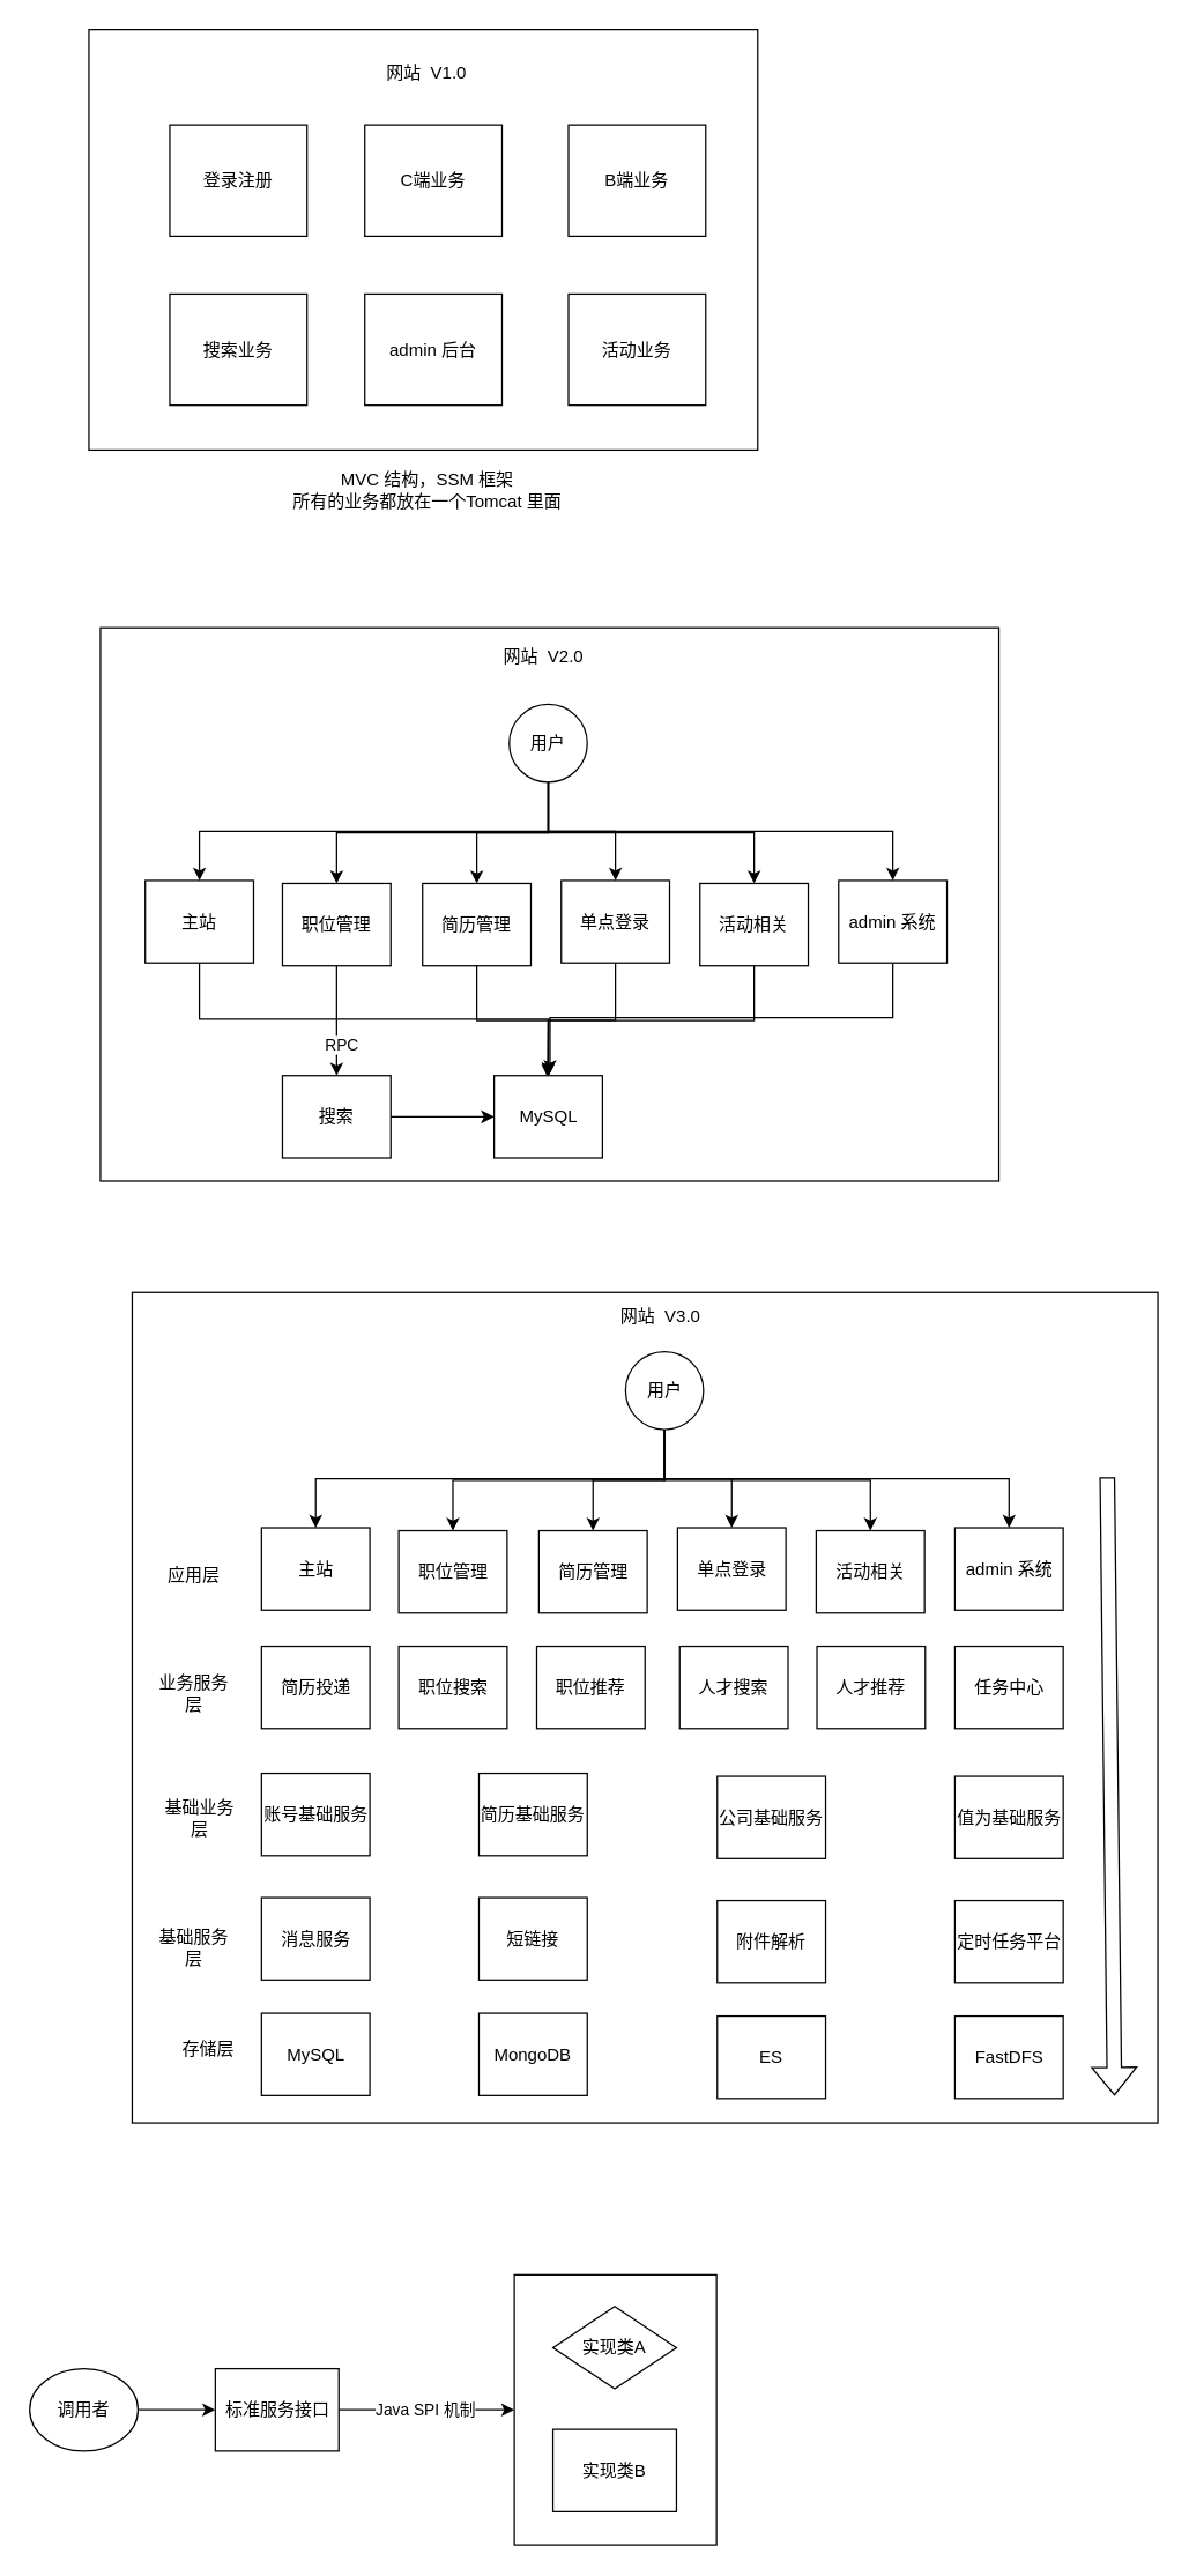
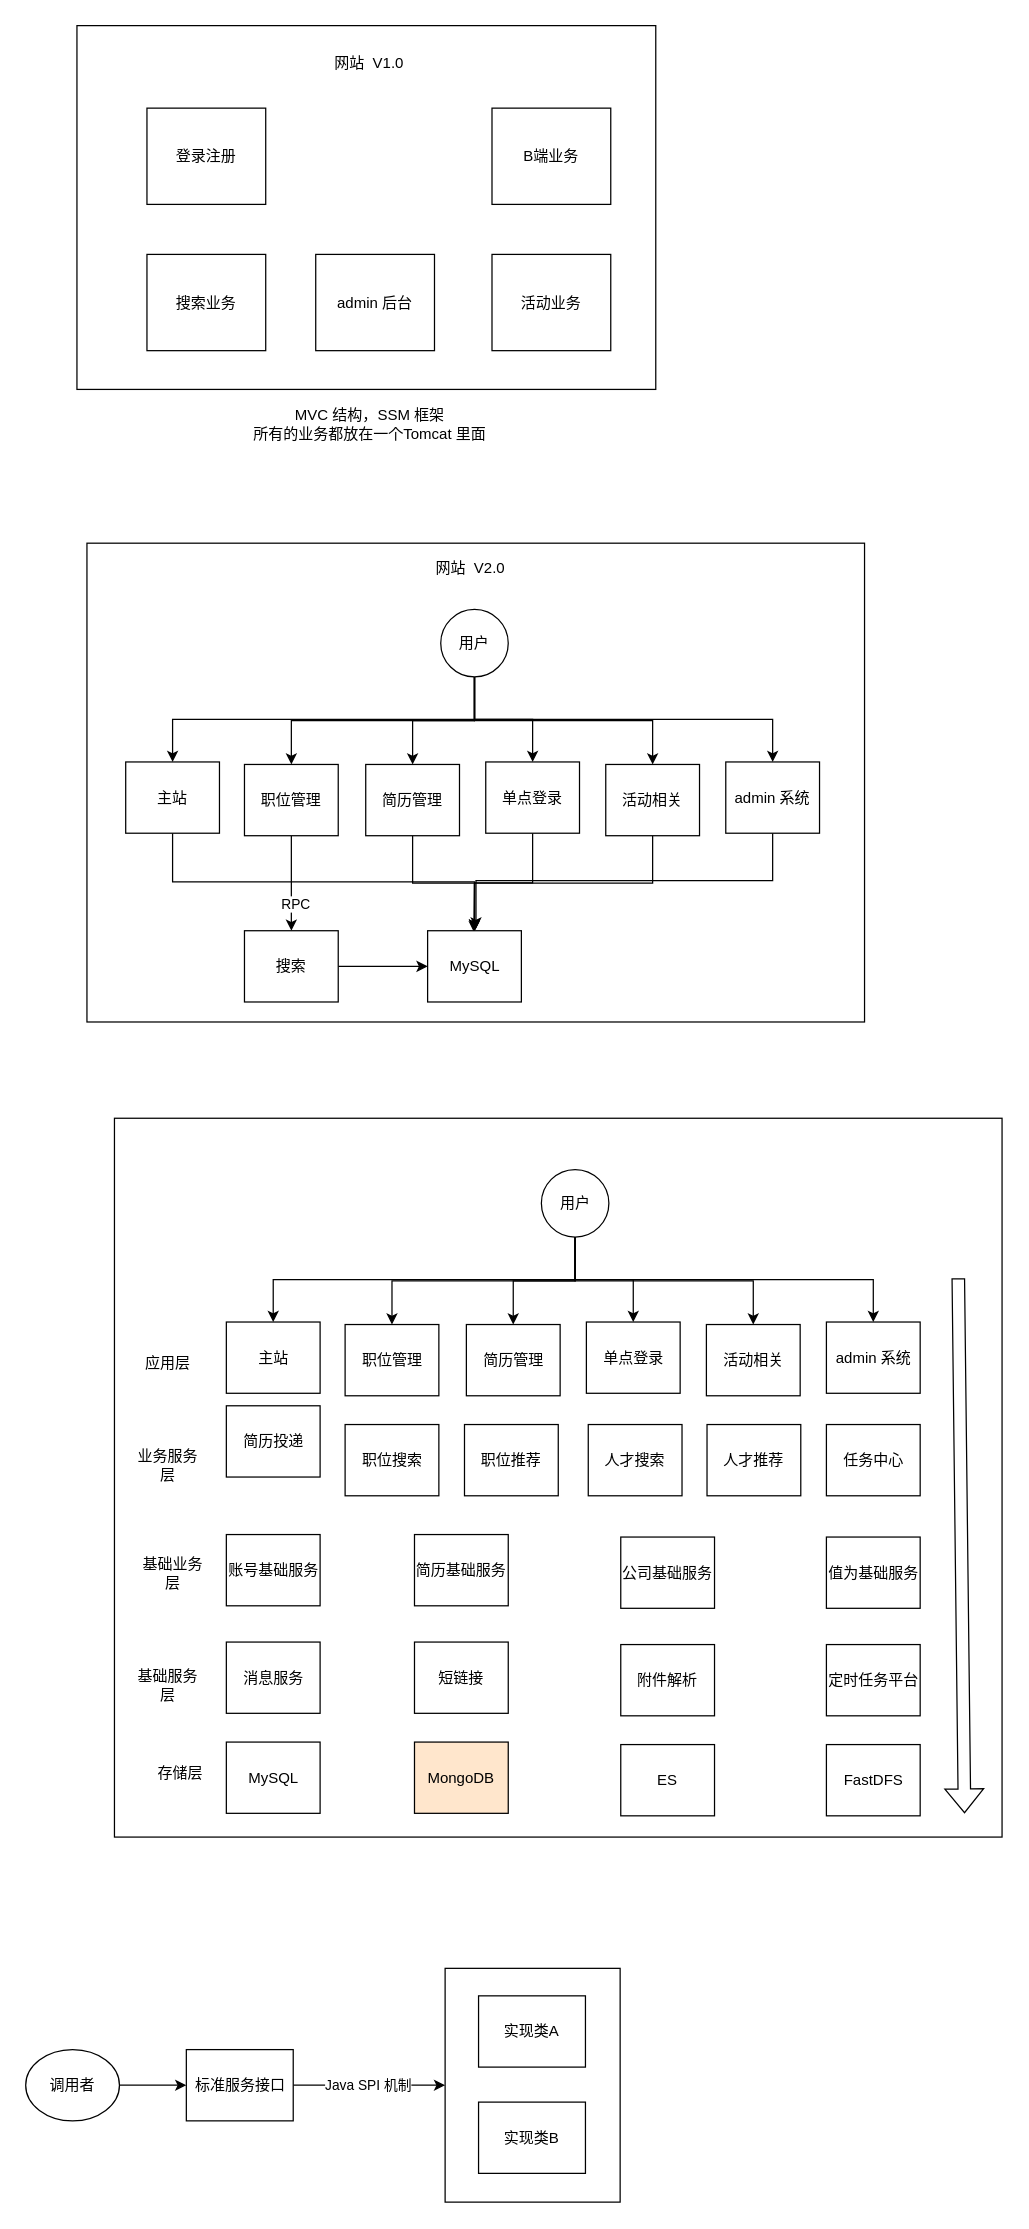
  <mxCell id="0" />
  <mxCell id="1" parent="0" />
  <mxCell id="2" value="" style="rounded=0;whiteSpace=wrap;html=1;" vertex="1" parent="1"><mxGeometry x="355.5" y="1574" width="140" height="187" as="geometry" /></mxCell>
  <mxCell id="3" value="" style="rounded=0;whiteSpace=wrap;html=1;" parent="1" vertex="1"><mxGeometry x="61" y="20" width="463" height="291" as="geometry" /></mxCell>
  <mxCell id="4" value="登录注册" style="rounded=0;whiteSpace=wrap;html=1;" parent="1" vertex="1"><mxGeometry x="117" y="86" width="95" height="77" as="geometry" /></mxCell>
- <mxCell id="5" value="C端业务" style="rounded=0;whiteSpace=wrap;html=1;" parent="1" vertex="1"><mxGeometry x="252" y="86" width="95" height="77" as="geometry" /></mxCell>
  <mxCell id="6" value="B端业务" style="rounded=0;whiteSpace=wrap;html=1;" parent="1" vertex="1"><mxGeometry x="393" y="86" width="95" height="77" as="geometry" /></mxCell>
  <mxCell id="7" value="搜索业务" style="rounded=0;whiteSpace=wrap;html=1;" parent="1" vertex="1"><mxGeometry x="117" y="203" width="95" height="77" as="geometry" /></mxCell>
  <mxCell id="8" value="admin 后台" style="rounded=0;whiteSpace=wrap;html=1;" parent="1" vertex="1"><mxGeometry x="252" y="203" width="95" height="77" as="geometry" /></mxCell>
  <mxCell id="9" value="活动业务" style="rounded=0;whiteSpace=wrap;html=1;" parent="1" vertex="1"><mxGeometry x="393" y="203" width="95" height="77" as="geometry" /></mxCell>
  <mxCell id="10" value="网站&amp;nbsp; V1.0" style="text;html=1;strokeColor=none;fillColor=none;align=center;verticalAlign=middle;whiteSpace=wrap;rounded=0;" parent="1" vertex="1"><mxGeometry x="265" y="35" width="60" height="30" as="geometry" /></mxCell>
  <mxCell id="11" value="MVC 结构，SSM 框架&lt;br&gt;所有的业务都放在一个Tomcat 里面" style="text;html=1;strokeColor=none;fillColor=none;align=center;verticalAlign=middle;whiteSpace=wrap;rounded=0;" parent="1" vertex="1"><mxGeometry x="166.5" y="317" width="257" height="44" as="geometry" /></mxCell>
  <mxCell id="12" value="" style="rounded=0;whiteSpace=wrap;html=1;" vertex="1" parent="1"><mxGeometry x="69" y="434" width="622" height="383" as="geometry" /></mxCell>
  <mxCell id="13" value="网站&amp;nbsp; V2.0" style="text;html=1;strokeColor=none;fillColor=none;align=center;verticalAlign=middle;whiteSpace=wrap;rounded=0;" vertex="1" parent="1"><mxGeometry x="346" y="439" width="60" height="30" as="geometry" /></mxCell>
  <mxCell id="14" style="edgeStyle=orthogonalEdgeStyle;rounded=0;orthogonalLoop=1;jettySize=auto;html=1;exitX=0.5;exitY=1;exitDx=0;exitDy=0;entryX=0.5;entryY=0;entryDx=0;entryDy=0;" edge="1" parent="1" source="20" target="22"><mxGeometry relative="1" as="geometry" /></mxCell>
  <mxCell id="15" style="edgeStyle=orthogonalEdgeStyle;rounded=0;orthogonalLoop=1;jettySize=auto;html=1;exitX=0.5;exitY=1;exitDx=0;exitDy=0;" edge="1" parent="1" source="20" target="24"><mxGeometry relative="1" as="geometry" /></mxCell>
  <mxCell id="16" style="edgeStyle=orthogonalEdgeStyle;rounded=0;orthogonalLoop=1;jettySize=auto;html=1;exitX=0.5;exitY=1;exitDx=0;exitDy=0;entryX=0.5;entryY=0;entryDx=0;entryDy=0;" edge="1" parent="1" source="20" target="26"><mxGeometry relative="1" as="geometry" /></mxCell>
  <mxCell id="17" style="edgeStyle=orthogonalEdgeStyle;rounded=0;orthogonalLoop=1;jettySize=auto;html=1;exitX=0.5;exitY=1;exitDx=0;exitDy=0;" edge="1" parent="1" source="20" target="28"><mxGeometry relative="1" as="geometry" /></mxCell>
  <mxCell id="18" style="edgeStyle=orthogonalEdgeStyle;rounded=0;orthogonalLoop=1;jettySize=auto;html=1;exitX=0.5;exitY=1;exitDx=0;exitDy=0;entryX=0.5;entryY=0;entryDx=0;entryDy=0;" edge="1" parent="1" source="20" target="30"><mxGeometry relative="1" as="geometry" /></mxCell>
  <mxCell id="19" style="edgeStyle=orthogonalEdgeStyle;rounded=0;orthogonalLoop=1;jettySize=auto;html=1;exitX=0.5;exitY=1;exitDx=0;exitDy=0;entryX=0.5;entryY=0;entryDx=0;entryDy=0;" edge="1" parent="1" source="20" target="32"><mxGeometry relative="1" as="geometry" /></mxCell>
  <mxCell id="20" value="用户" style="ellipse;whiteSpace=wrap;html=1;aspect=fixed;" vertex="1" parent="1"><mxGeometry x="352" y="487" width="54" height="54" as="geometry" /></mxCell>
  <mxCell id="21" style="edgeStyle=orthogonalEdgeStyle;rounded=0;orthogonalLoop=1;jettySize=auto;html=1;exitX=0.5;exitY=1;exitDx=0;exitDy=0;entryX=0.5;entryY=0;entryDx=0;entryDy=0;" edge="1" parent="1" source="22" target="35"><mxGeometry relative="1" as="geometry" /></mxCell>
  <mxCell id="22" value="主站" style="rounded=0;whiteSpace=wrap;html=1;" vertex="1" parent="1"><mxGeometry x="100" y="609" width="75" height="57" as="geometry" /></mxCell>
  <mxCell id="23" value="RPC" style="edgeStyle=orthogonalEdgeStyle;rounded=0;orthogonalLoop=1;jettySize=auto;html=1;exitX=0.5;exitY=1;exitDx=0;exitDy=0;" edge="1" parent="1" source="24" target="34"><mxGeometry x="0.447" y="3" relative="1" as="geometry"><mxPoint as="offset" /></mxGeometry></mxCell>
  <mxCell id="24" value="职位管理" style="rounded=0;whiteSpace=wrap;html=1;" vertex="1" parent="1"><mxGeometry x="195" y="611" width="75" height="57" as="geometry" /></mxCell>
  <mxCell id="25" style="edgeStyle=orthogonalEdgeStyle;rounded=0;orthogonalLoop=1;jettySize=auto;html=1;exitX=0.5;exitY=1;exitDx=0;exitDy=0;entryX=0.5;entryY=0;entryDx=0;entryDy=0;" edge="1" parent="1" source="26" target="35"><mxGeometry relative="1" as="geometry" /></mxCell>
  <mxCell id="26" value="简历管理" style="rounded=0;whiteSpace=wrap;html=1;" vertex="1" parent="1"><mxGeometry x="292" y="611" width="75" height="57" as="geometry" /></mxCell>
  <mxCell id="27" style="edgeStyle=orthogonalEdgeStyle;rounded=0;orthogonalLoop=1;jettySize=auto;html=1;exitX=0.5;exitY=1;exitDx=0;exitDy=0;" edge="1" parent="1" source="28"><mxGeometry relative="1" as="geometry"><mxPoint x="378.6" y="745.4" as="targetPoint" /></mxGeometry></mxCell>
  <mxCell id="28" value="单点登录" style="rounded=0;whiteSpace=wrap;html=1;" vertex="1" parent="1"><mxGeometry x="388" y="609" width="75" height="57" as="geometry" /></mxCell>
  <mxCell id="29" style="edgeStyle=orthogonalEdgeStyle;rounded=0;orthogonalLoop=1;jettySize=auto;html=1;exitX=0.5;exitY=1;exitDx=0;exitDy=0;entryX=0.5;entryY=0;entryDx=0;entryDy=0;" edge="1" parent="1" source="30" target="35"><mxGeometry relative="1" as="geometry" /></mxCell>
  <mxCell id="30" value="活动相关" style="rounded=0;whiteSpace=wrap;html=1;" vertex="1" parent="1"><mxGeometry x="484" y="611" width="75" height="57" as="geometry" /></mxCell>
  <mxCell id="31" style="edgeStyle=orthogonalEdgeStyle;rounded=0;orthogonalLoop=1;jettySize=auto;html=1;exitX=0.5;exitY=1;exitDx=0;exitDy=0;" edge="1" parent="1" source="32"><mxGeometry relative="1" as="geometry"><mxPoint x="380.2" y="742.2" as="targetPoint" /><Array as="points"><mxPoint x="618" y="704" /><mxPoint x="380" y="704" /></Array></mxGeometry></mxCell>
  <mxCell id="32" value="admin 系统" style="rounded=0;whiteSpace=wrap;html=1;" vertex="1" parent="1"><mxGeometry x="580" y="609" width="75" height="57" as="geometry" /></mxCell>
  <mxCell id="33" style="edgeStyle=orthogonalEdgeStyle;rounded=0;orthogonalLoop=1;jettySize=auto;html=1;exitX=1;exitY=0.5;exitDx=0;exitDy=0;" edge="1" parent="1" source="34" target="35"><mxGeometry relative="1" as="geometry" /></mxCell>
  <mxCell id="34" value="搜索" style="rounded=0;whiteSpace=wrap;html=1;" vertex="1" parent="1"><mxGeometry x="195" y="744" width="75" height="57" as="geometry" /></mxCell>
  <mxCell id="35" value="MySQL" style="rounded=0;whiteSpace=wrap;html=1;" vertex="1" parent="1"><mxGeometry x="341.5" y="744" width="75" height="57" as="geometry" /></mxCell>
  <mxCell id="36" value="" style="rounded=0;whiteSpace=wrap;html=1;" vertex="1" parent="1"><mxGeometry x="91" y="894" width="710" height="575" as="geometry" /></mxCell>
- <mxCell id="37" value="网站&amp;nbsp; V3.0" style="text;html=1;strokeColor=none;fillColor=none;align=center;verticalAlign=middle;whiteSpace=wrap;rounded=0;" vertex="1" parent="1"><mxGeometry x="426.5" y="896" width="60" height="30" as="geometry" /></mxCell>
  <mxCell id="38" style="edgeStyle=orthogonalEdgeStyle;rounded=0;orthogonalLoop=1;jettySize=auto;html=1;exitX=0.5;exitY=1;exitDx=0;exitDy=0;entryX=0.5;entryY=0;entryDx=0;entryDy=0;" edge="1" parent="1" source="44" target="45"><mxGeometry relative="1" as="geometry" /></mxCell>
  <mxCell id="39" style="edgeStyle=orthogonalEdgeStyle;rounded=0;orthogonalLoop=1;jettySize=auto;html=1;exitX=0.5;exitY=1;exitDx=0;exitDy=0;" edge="1" parent="1" source="44" target="46"><mxGeometry relative="1" as="geometry" /></mxCell>
  <mxCell id="40" style="edgeStyle=orthogonalEdgeStyle;rounded=0;orthogonalLoop=1;jettySize=auto;html=1;exitX=0.5;exitY=1;exitDx=0;exitDy=0;entryX=0.5;entryY=0;entryDx=0;entryDy=0;" edge="1" parent="1" source="44" target="47"><mxGeometry relative="1" as="geometry" /></mxCell>
  <mxCell id="41" style="edgeStyle=orthogonalEdgeStyle;rounded=0;orthogonalLoop=1;jettySize=auto;html=1;exitX=0.5;exitY=1;exitDx=0;exitDy=0;" edge="1" parent="1" source="44" target="48"><mxGeometry relative="1" as="geometry" /></mxCell>
  <mxCell id="42" style="edgeStyle=orthogonalEdgeStyle;rounded=0;orthogonalLoop=1;jettySize=auto;html=1;exitX=0.5;exitY=1;exitDx=0;exitDy=0;entryX=0.5;entryY=0;entryDx=0;entryDy=0;" edge="1" parent="1" source="44" target="49"><mxGeometry relative="1" as="geometry" /></mxCell>
  <mxCell id="43" style="edgeStyle=orthogonalEdgeStyle;rounded=0;orthogonalLoop=1;jettySize=auto;html=1;exitX=0.5;exitY=1;exitDx=0;exitDy=0;entryX=0.5;entryY=0;entryDx=0;entryDy=0;" edge="1" parent="1" source="44" target="50"><mxGeometry relative="1" as="geometry" /></mxCell>
  <mxCell id="44" value="用户" style="ellipse;whiteSpace=wrap;html=1;aspect=fixed;" vertex="1" parent="1"><mxGeometry x="432.5" y="935" width="54" height="54" as="geometry" /></mxCell>
  <mxCell id="45" value="主站" style="rounded=0;whiteSpace=wrap;html=1;" vertex="1" parent="1"><mxGeometry x="180.5" y="1057" width="75" height="57" as="geometry" /></mxCell>
  <mxCell id="46" value="职位管理" style="rounded=0;whiteSpace=wrap;html=1;" vertex="1" parent="1"><mxGeometry x="275.5" y="1059" width="75" height="57" as="geometry" /></mxCell>
  <mxCell id="47" value="简历管理" style="rounded=0;whiteSpace=wrap;html=1;" vertex="1" parent="1"><mxGeometry x="372.5" y="1059" width="75" height="57" as="geometry" /></mxCell>
  <mxCell id="48" value="单点登录" style="rounded=0;whiteSpace=wrap;html=1;" vertex="1" parent="1"><mxGeometry x="468.5" y="1057" width="75" height="57" as="geometry" /></mxCell>
  <mxCell id="49" value="活动相关" style="rounded=0;whiteSpace=wrap;html=1;" vertex="1" parent="1"><mxGeometry x="564.5" y="1059" width="75" height="57" as="geometry" /></mxCell>
  <mxCell id="50" value="admin 系统" style="rounded=0;whiteSpace=wrap;html=1;" vertex="1" parent="1"><mxGeometry x="660.5" y="1057" width="75" height="57" as="geometry" /></mxCell>
- <mxCell id="51" value="简历投递" style="rounded=0;whiteSpace=wrap;html=1;" vertex="1" parent="1"><mxGeometry x="180.5" y="1139" width="75" height="57" as="geometry" /></mxCell>
+ <mxCell id="51" value="简历投递" style="rounded=0;whiteSpace=wrap;html=1;" vertex="1" parent="1"><mxGeometry x="180.5" y="1124" width="75" height="57" as="geometry" /></mxCell>
  <mxCell id="52" value="职位搜索" style="rounded=0;whiteSpace=wrap;html=1;" vertex="1" parent="1"><mxGeometry x="275.5" y="1139" width="75" height="57" as="geometry" /></mxCell>
  <mxCell id="53" value="职位推荐" style="rounded=0;whiteSpace=wrap;html=1;" vertex="1" parent="1"><mxGeometry x="371" y="1139" width="75" height="57" as="geometry" /></mxCell>
  <mxCell id="54" value="人才搜索" style="rounded=0;whiteSpace=wrap;html=1;" vertex="1" parent="1"><mxGeometry x="470" y="1139" width="75" height="57" as="geometry" /></mxCell>
  <mxCell id="55" value="人才推荐" style="rounded=0;whiteSpace=wrap;html=1;" vertex="1" parent="1"><mxGeometry x="565" y="1139" width="75" height="57" as="geometry" /></mxCell>
  <mxCell id="56" value="任务中心" style="rounded=0;whiteSpace=wrap;html=1;" vertex="1" parent="1"><mxGeometry x="660.5" y="1139" width="75" height="57" as="geometry" /></mxCell>
  <mxCell id="57" value="账号基础服务" style="rounded=0;whiteSpace=wrap;html=1;" vertex="1" parent="1"><mxGeometry x="180.5" y="1227" width="75" height="57" as="geometry" /></mxCell>
  <mxCell id="58" value="简历基础服务" style="rounded=0;whiteSpace=wrap;html=1;" vertex="1" parent="1"><mxGeometry x="331" y="1227" width="75" height="57" as="geometry" /></mxCell>
  <mxCell id="59" value="公司基础服务" style="rounded=0;whiteSpace=wrap;html=1;" vertex="1" parent="1"><mxGeometry x="496" y="1229" width="75" height="57" as="geometry" /></mxCell>
  <mxCell id="60" value="值为基础服务" style="rounded=0;whiteSpace=wrap;html=1;" vertex="1" parent="1"><mxGeometry x="660.5" y="1229" width="75" height="57" as="geometry" /></mxCell>
  <mxCell id="61" value="消息服务" style="rounded=0;whiteSpace=wrap;html=1;" vertex="1" parent="1"><mxGeometry x="180.5" y="1313" width="75" height="57" as="geometry" /></mxCell>
  <mxCell id="62" value="短链接" style="rounded=0;whiteSpace=wrap;html=1;" vertex="1" parent="1"><mxGeometry x="331" y="1313" width="75" height="57" as="geometry" /></mxCell>
  <mxCell id="63" value="附件解析" style="rounded=0;whiteSpace=wrap;html=1;" vertex="1" parent="1"><mxGeometry x="496" y="1315" width="75" height="57" as="geometry" /></mxCell>
  <mxCell id="64" value="定时任务平台" style="rounded=0;whiteSpace=wrap;html=1;" vertex="1" parent="1"><mxGeometry x="660.5" y="1315" width="75" height="57" as="geometry" /></mxCell>
  <mxCell id="65" value="MySQL" style="rounded=0;whiteSpace=wrap;html=1;" vertex="1" parent="1"><mxGeometry x="180.5" y="1393" width="75" height="57" as="geometry" /></mxCell>
- <mxCell id="66" value="MongoDB" style="rounded=0;whiteSpace=wrap;html=1;" vertex="1" parent="1"><mxGeometry x="331" y="1393" width="75" height="57" as="geometry" /></mxCell>
+ <mxCell id="66" value="MongoDB" style="rounded=0;whiteSpace=wrap;html=1;fillColor=#ffe6cc;" vertex="1" parent="1"><mxGeometry x="331" y="1393" width="75" height="57" as="geometry" /></mxCell>
  <mxCell id="67" value="ES" style="rounded=0;whiteSpace=wrap;html=1;" vertex="1" parent="1"><mxGeometry x="496" y="1395" width="75" height="57" as="geometry" /></mxCell>
  <mxCell id="68" value="FastDFS" style="rounded=0;whiteSpace=wrap;html=1;" vertex="1" parent="1"><mxGeometry x="660.5" y="1395" width="75" height="57" as="geometry" /></mxCell>
  <mxCell id="69" value="应用层" style="text;html=1;strokeColor=none;fillColor=none;align=center;verticalAlign=middle;whiteSpace=wrap;rounded=0;" vertex="1" parent="1"><mxGeometry x="104" y="1075" width="60" height="30" as="geometry" /></mxCell>
  <mxCell id="70" value="业务服务层" style="text;html=1;strokeColor=none;fillColor=none;align=center;verticalAlign=middle;whiteSpace=wrap;rounded=0;" vertex="1" parent="1"><mxGeometry x="104" y="1157" width="60" height="30" as="geometry" /></mxCell>
  <mxCell id="71" value="基础业务层" style="text;html=1;strokeColor=none;fillColor=none;align=center;verticalAlign=middle;whiteSpace=wrap;rounded=0;" vertex="1" parent="1"><mxGeometry x="107.5" y="1242.5" width="60" height="30" as="geometry" /></mxCell>
  <mxCell id="72" value="基础服务层" style="text;html=1;strokeColor=none;fillColor=none;align=center;verticalAlign=middle;whiteSpace=wrap;rounded=0;" vertex="1" parent="1"><mxGeometry x="104" y="1333" width="60" height="30" as="geometry" /></mxCell>
  <mxCell id="73" value="存储层" style="text;html=1;strokeColor=none;fillColor=none;align=center;verticalAlign=middle;whiteSpace=wrap;rounded=0;" vertex="1" parent="1"><mxGeometry x="114" y="1403" width="60" height="30" as="geometry" /></mxCell>
  <mxCell id="74" value="" style="shape=flexArrow;endArrow=classic;html=1;rounded=0;" edge="1" parent="1"><mxGeometry width="50" height="50" relative="1" as="geometry"><mxPoint x="766" y="1022" as="sourcePoint" /><mxPoint x="771" y="1450" as="targetPoint" /></mxGeometry></mxCell>
  <mxCell id="75" style="edgeStyle=orthogonalEdgeStyle;rounded=0;orthogonalLoop=1;jettySize=auto;html=1;exitX=1;exitY=0.5;exitDx=0;exitDy=0;entryX=0;entryY=0.5;entryDx=0;entryDy=0;" edge="1" parent="1" source="76" target="78"><mxGeometry relative="1" as="geometry" /></mxCell>
  <mxCell id="76" value="调用者" style="ellipse;whiteSpace=wrap;html=1;" vertex="1" parent="1"><mxGeometry x="20" y="1639" width="75" height="57" as="geometry" /></mxCell>
  <mxCell id="77" value="Java SPI 机制" style="edgeStyle=orthogonalEdgeStyle;rounded=0;orthogonalLoop=1;jettySize=auto;html=1;" edge="1" parent="1" source="78" target="2"><mxGeometry x="-0.012" relative="1" as="geometry"><mxPoint as="offset" /></mxGeometry></mxCell>
  <mxCell id="78" value="标准服务接口" style="rounded=0;whiteSpace=wrap;html=1;" vertex="1" parent="1"><mxGeometry x="148.5" y="1639" width="85.5" height="57" as="geometry" /></mxCell>
- <mxCell id="79" value="实现类A" style="rhombus;whiteSpace=wrap;html=1;" vertex="1" parent="1"><mxGeometry x="382.25" y="1596" width="85.5" height="57" as="geometry" /></mxCell>
+ <mxCell id="79" value="实现类A" style="rounded=0;whiteSpace=wrap;html=1;" vertex="1" parent="1"><mxGeometry x="382.25" y="1596" width="85.5" height="57" as="geometry" /></mxCell>
  <mxCell id="80" value="实现类B" style="rounded=0;whiteSpace=wrap;html=1;" vertex="1" parent="1"><mxGeometry x="382.25" y="1681" width="85.5" height="57" as="geometry" /></mxCell>
